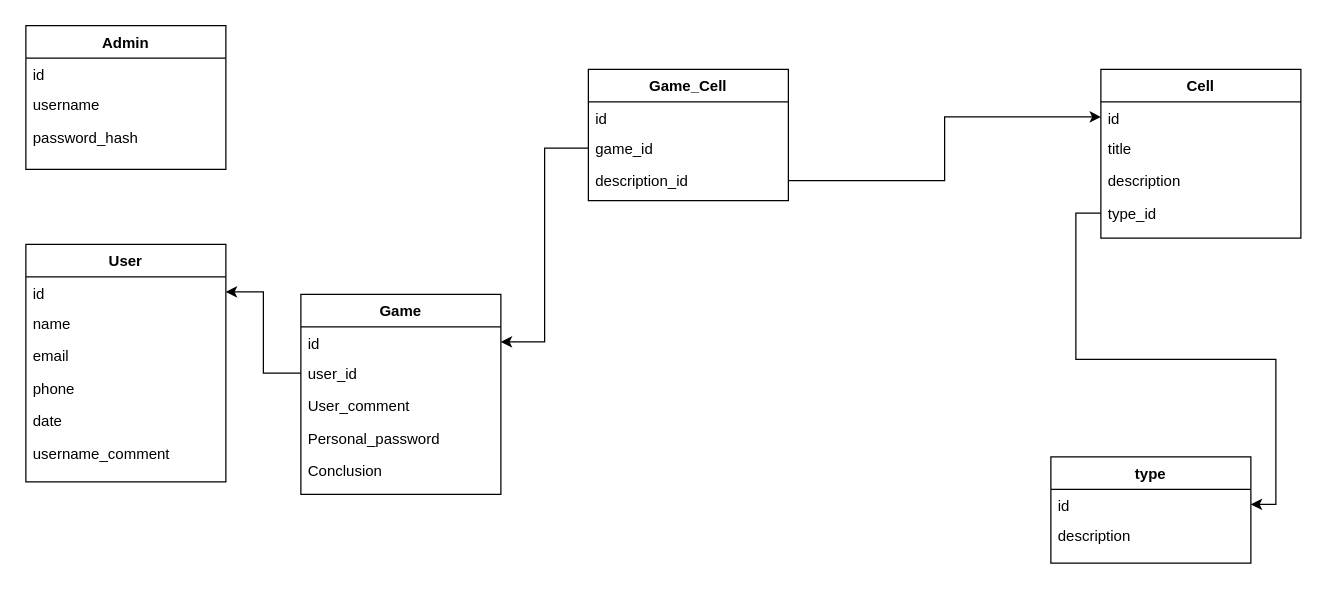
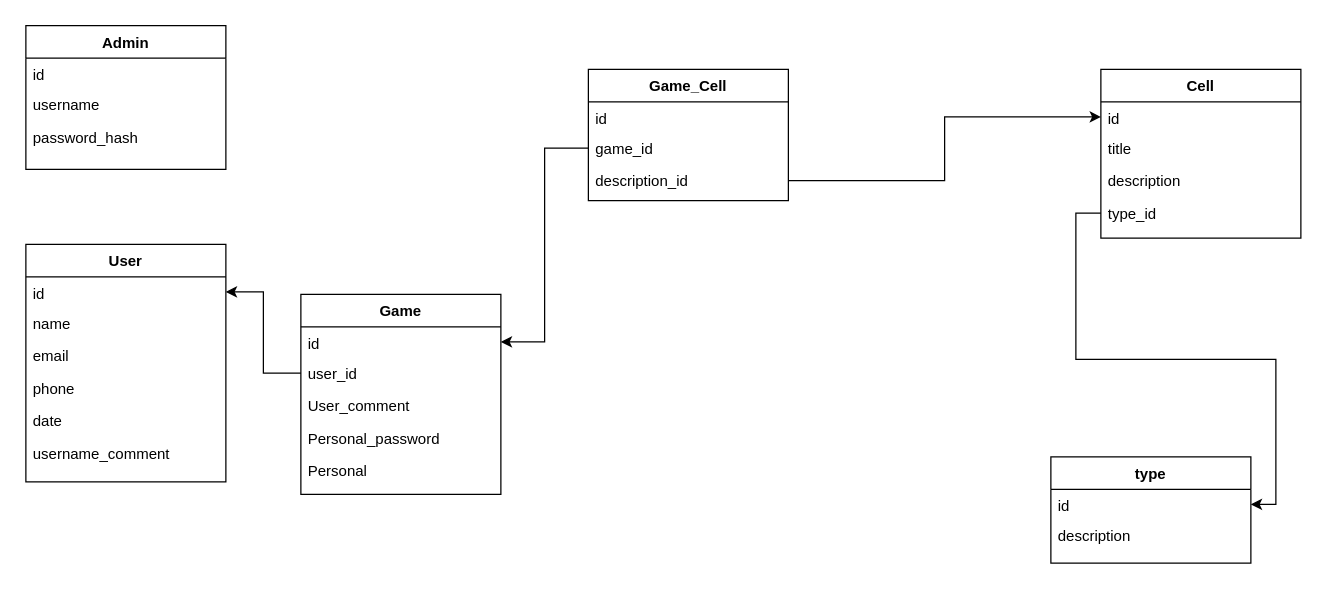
  <mxCell id="0" />
  <mxCell id="1" parent="0" />
  <mxCell id="2" value="Admin" style="swimlane;fontStyle=1;align=center;verticalAlign=top;childLayout=stackLayout;horizontal=1;startSize=26;horizontalStack=0;resizeParent=1;resizeLast=0;collapsible=1;marginBottom=0;rounded=0;shadow=0;strokeWidth=1;" parent="1" vertex="1"><mxGeometry x="20" y="20" width="160" height="115" as="geometry"><mxRectangle x="340" y="380" width="170" height="26" as="alternateBounds" /></mxGeometry></mxCell>
  <mxCell id="3" value="id" style="text;align=left;verticalAlign=top;spacingLeft=4;spacingRight=4;overflow=hidden;rotatable=0;points=[[0,0.5],[1,0.5]];portConstraint=eastwest;" parent="2" vertex="1"><mxGeometry y="26" width="160" height="24" as="geometry" /></mxCell>
  <mxCell id="4" value="username" style="text;align=left;verticalAlign=top;spacingLeft=4;spacingRight=4;overflow=hidden;rotatable=0;points=[[0,0.5],[1,0.5]];portConstraint=eastwest;" parent="2" vertex="1"><mxGeometry y="50" width="160" height="26" as="geometry" /></mxCell>
  <mxCell id="5" value="password_hash" style="text;align=left;verticalAlign=top;spacingLeft=4;spacingRight=4;overflow=hidden;rotatable=0;points=[[0,0.5],[1,0.5]];portConstraint=eastwest;" parent="2" vertex="1"><mxGeometry y="76" width="160" height="26" as="geometry" /></mxCell>
  <mxCell id="6" value="User" style="swimlane;fontStyle=1;align=center;verticalAlign=top;childLayout=stackLayout;horizontal=1;startSize=26;horizontalStack=0;resizeParent=1;resizeLast=0;collapsible=1;marginBottom=0;rounded=0;shadow=0;strokeWidth=1;" parent="1" vertex="1"><mxGeometry x="20" y="195" width="160" height="190" as="geometry"><mxRectangle x="340" y="380" width="170" height="26" as="alternateBounds" /></mxGeometry></mxCell>
  <mxCell id="7" value="id" style="text;align=left;verticalAlign=top;spacingLeft=4;spacingRight=4;overflow=hidden;rotatable=0;points=[[0,0.5],[1,0.5]];portConstraint=eastwest;" parent="6" vertex="1"><mxGeometry y="26" width="160" height="24" as="geometry" /></mxCell>
  <mxCell id="8" value="name" style="text;align=left;verticalAlign=top;spacingLeft=4;spacingRight=4;overflow=hidden;rotatable=0;points=[[0,0.5],[1,0.5]];portConstraint=eastwest;" parent="6" vertex="1"><mxGeometry y="50" width="160" height="26" as="geometry" /></mxCell>
  <mxCell id="9" value="email" style="text;align=left;verticalAlign=top;spacingLeft=4;spacingRight=4;overflow=hidden;rotatable=0;points=[[0,0.5],[1,0.5]];portConstraint=eastwest;" parent="6" vertex="1"><mxGeometry y="76" width="160" height="26" as="geometry" /></mxCell>
  <mxCell id="10" value="phone" style="text;align=left;verticalAlign=top;spacingLeft=4;spacingRight=4;overflow=hidden;rotatable=0;points=[[0,0.5],[1,0.5]];portConstraint=eastwest;" parent="6" vertex="1"><mxGeometry y="102" width="160" height="26" as="geometry" /></mxCell>
  <mxCell id="11" value="date" style="text;align=left;verticalAlign=top;spacingLeft=4;spacingRight=4;overflow=hidden;rotatable=0;points=[[0,0.5],[1,0.5]];portConstraint=eastwest;" parent="6" vertex="1"><mxGeometry y="128" width="160" height="26" as="geometry" /></mxCell>
  <mxCell id="12" value="username_comment" style="text;align=left;verticalAlign=top;spacingLeft=4;spacingRight=4;overflow=hidden;rotatable=0;points=[[0,0.5],[1,0.5]];portConstraint=eastwest;" parent="6" vertex="1"><mxGeometry y="154" width="160" height="26" as="geometry" /></mxCell>
  <mxCell id="13" value="Cell" style="swimlane;fontStyle=1;align=center;verticalAlign=top;childLayout=stackLayout;horizontal=1;startSize=26;horizontalStack=0;resizeParent=1;resizeLast=0;collapsible=1;marginBottom=0;rounded=0;shadow=0;strokeWidth=1;" parent="1" vertex="1"><mxGeometry x="880" y="55" width="160" height="135" as="geometry"><mxRectangle x="340" y="380" width="170" height="26" as="alternateBounds" /></mxGeometry></mxCell>
  <mxCell id="14" value="id" style="text;align=left;verticalAlign=top;spacingLeft=4;spacingRight=4;overflow=hidden;rotatable=0;points=[[0,0.5],[1,0.5]];portConstraint=eastwest;" parent="13" vertex="1"><mxGeometry y="26" width="160" height="24" as="geometry" /></mxCell>
  <mxCell id="15" value="title" style="text;align=left;verticalAlign=top;spacingLeft=4;spacingRight=4;overflow=hidden;rotatable=0;points=[[0,0.5],[1,0.5]];portConstraint=eastwest;" parent="13" vertex="1"><mxGeometry y="50" width="160" height="26" as="geometry" /></mxCell>
  <mxCell id="16" value="description" style="text;align=left;verticalAlign=top;spacingLeft=4;spacingRight=4;overflow=hidden;rotatable=0;points=[[0,0.5],[1,0.5]];portConstraint=eastwest;" parent="13" vertex="1"><mxGeometry y="76" width="160" height="26" as="geometry" /></mxCell>
  <mxCell id="17" value="type_id" style="text;align=left;verticalAlign=top;spacingLeft=4;spacingRight=4;overflow=hidden;rotatable=0;points=[[0,0.5],[1,0.5]];portConstraint=eastwest;" parent="13" vertex="1"><mxGeometry y="102" width="160" height="26" as="geometry" /></mxCell>
  <mxCell id="18" value="Game_Cell" style="swimlane;fontStyle=1;align=center;verticalAlign=top;childLayout=stackLayout;horizontal=1;startSize=26;horizontalStack=0;resizeParent=1;resizeLast=0;collapsible=1;marginBottom=0;rounded=0;shadow=0;strokeWidth=1;" parent="1" vertex="1"><mxGeometry x="470" y="55" width="160" height="105" as="geometry"><mxRectangle x="340" y="380" width="170" height="26" as="alternateBounds" /></mxGeometry></mxCell>
  <mxCell id="19" value="id" style="text;align=left;verticalAlign=top;spacingLeft=4;spacingRight=4;overflow=hidden;rotatable=0;points=[[0,0.5],[1,0.5]];portConstraint=eastwest;" parent="18" vertex="1"><mxGeometry y="26" width="160" height="24" as="geometry" /></mxCell>
  <mxCell id="20" value="game_id" style="text;align=left;verticalAlign=top;spacingLeft=4;spacingRight=4;overflow=hidden;rotatable=0;points=[[0,0.5],[1,0.5]];portConstraint=eastwest;" parent="18" vertex="1"><mxGeometry y="50" width="160" height="26" as="geometry" /></mxCell>
  <mxCell id="21" value="description_id" style="text;align=left;verticalAlign=top;spacingLeft=4;spacingRight=4;overflow=hidden;rotatable=0;points=[[0,0.5],[1,0.5]];portConstraint=eastwest;" parent="18" vertex="1"><mxGeometry y="76" width="160" height="26" as="geometry" /></mxCell>
  <mxCell id="22" value="type" style="swimlane;fontStyle=1;align=center;verticalAlign=top;childLayout=stackLayout;horizontal=1;startSize=26;horizontalStack=0;resizeParent=1;resizeLast=0;collapsible=1;marginBottom=0;rounded=0;shadow=0;strokeWidth=1;" parent="1" vertex="1"><mxGeometry x="840" y="365" width="160" height="85" as="geometry"><mxRectangle x="340" y="380" width="170" height="26" as="alternateBounds" /></mxGeometry></mxCell>
  <mxCell id="23" value="id" style="text;align=left;verticalAlign=top;spacingLeft=4;spacingRight=4;overflow=hidden;rotatable=0;points=[[0,0.5],[1,0.5]];portConstraint=eastwest;" parent="22" vertex="1"><mxGeometry y="26" width="160" height="24" as="geometry" /></mxCell>
  <mxCell id="24" value="description" style="text;align=left;verticalAlign=top;spacingLeft=4;spacingRight=4;overflow=hidden;rotatable=0;points=[[0,0.5],[1,0.5]];portConstraint=eastwest;" parent="22" vertex="1"><mxGeometry y="50" width="160" height="26" as="geometry" /></mxCell>
  <mxCell id="25" style="edgeStyle=orthogonalEdgeStyle;rounded=0;orthogonalLoop=1;jettySize=auto;html=1;entryX=1;entryY=0.5;entryDx=0;entryDy=0;" parent="1" source="17" target="23" edge="1"><mxGeometry relative="1" as="geometry" /></mxCell>
  <mxCell id="26" value="Game" style="swimlane;fontStyle=1;align=center;verticalAlign=top;childLayout=stackLayout;horizontal=1;startSize=26;horizontalStack=0;resizeParent=1;resizeLast=0;collapsible=1;marginBottom=0;rounded=0;shadow=0;strokeWidth=1;" parent="1" vertex="1"><mxGeometry x="240" y="235" width="160" height="160" as="geometry"><mxRectangle x="340" y="380" width="170" height="26" as="alternateBounds" /></mxGeometry></mxCell>
  <mxCell id="27" value="id" style="text;align=left;verticalAlign=top;spacingLeft=4;spacingRight=4;overflow=hidden;rotatable=0;points=[[0,0.5],[1,0.5]];portConstraint=eastwest;" parent="26" vertex="1"><mxGeometry y="26" width="160" height="24" as="geometry" /></mxCell>
  <mxCell id="28" value="user_id" style="text;align=left;verticalAlign=top;spacingLeft=4;spacingRight=4;overflow=hidden;rotatable=0;points=[[0,0.5],[1,0.5]];portConstraint=eastwest;" parent="26" vertex="1"><mxGeometry y="50" width="160" height="26" as="geometry" /></mxCell>
  <mxCell id="29" value="User_comment" style="text;align=left;verticalAlign=top;spacingLeft=4;spacingRight=4;overflow=hidden;rotatable=0;points=[[0,0.5],[1,0.5]];portConstraint=eastwest;" parent="26" vertex="1"><mxGeometry y="76" width="160" height="26" as="geometry" /></mxCell>
  <mxCell id="30" value="Personal_password" style="text;align=left;verticalAlign=top;spacingLeft=4;spacingRight=4;overflow=hidden;rotatable=0;points=[[0,0.5],[1,0.5]];portConstraint=eastwest;" parent="26" vertex="1"><mxGeometry y="102" width="160" height="26" as="geometry" /></mxCell>
- <mxCell id="31" value="Conclusion" style="text;align=left;verticalAlign=top;spacingLeft=4;spacingRight=4;overflow=hidden;rotatable=0;points=[[0,0.5],[1,0.5]];portConstraint=eastwest;" parent="26" vertex="1"><mxGeometry y="128" width="160" height="26" as="geometry" /></mxCell>
+ <mxCell id="31" value="Personal" style="text;align=left;verticalAlign=top;spacingLeft=4;spacingRight=4;overflow=hidden;rotatable=0;points=[[0,0.5],[1,0.5]];portConstraint=eastwest;" parent="26" vertex="1"><mxGeometry y="128" width="160" height="26" as="geometry" /></mxCell>
  <mxCell id="32" style="edgeStyle=orthogonalEdgeStyle;rounded=0;orthogonalLoop=1;jettySize=auto;html=1;exitX=0;exitY=0.5;exitDx=0;exitDy=0;" parent="1" source="28" target="7" edge="1"><mxGeometry relative="1" as="geometry" /></mxCell>
  <mxCell id="33" style="edgeStyle=orthogonalEdgeStyle;rounded=0;orthogonalLoop=1;jettySize=auto;html=1;exitX=1;exitY=0.5;exitDx=0;exitDy=0;entryX=0;entryY=0.5;entryDx=0;entryDy=0;" parent="1" source="21" target="14" edge="1"><mxGeometry relative="1" as="geometry" /></mxCell>
  <mxCell id="34" style="edgeStyle=orthogonalEdgeStyle;rounded=0;orthogonalLoop=1;jettySize=auto;html=1;exitX=0;exitY=0.5;exitDx=0;exitDy=0;" edge="1" parent="1" source="20" target="27"><mxGeometry relative="1" as="geometry" /></mxCell>
